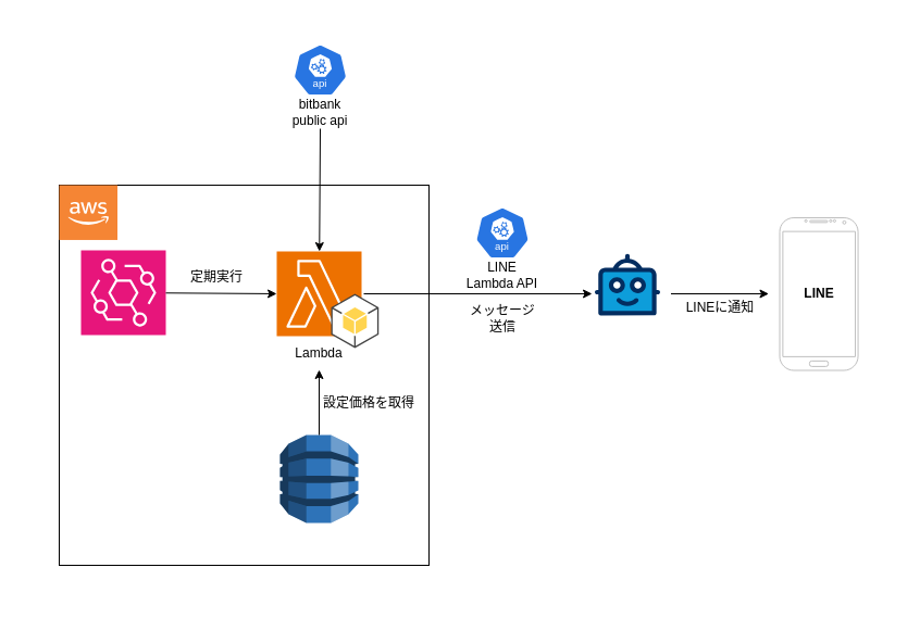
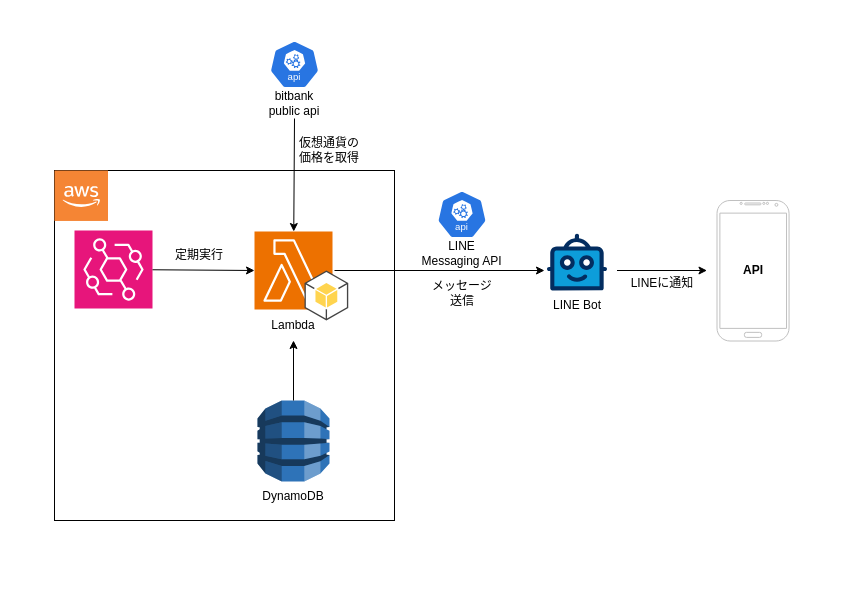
  <mxCell id="0" />
  <mxCell id="1" parent="0" />
  <mxCell id="2" value="" style="group" vertex="1" connectable="0" parent="1"><mxGeometry x="54" y="50" width="770" height="520" as="geometry" /></mxCell>
  <mxCell id="3" value="" style="rounded=0;whiteSpace=wrap;html=1;strokeColor=none;" vertex="1" parent="2"><mxGeometry x="-33.25" y="-30" width="803.25" height="550" as="geometry" /></mxCell>
  <mxCell id="4" value="" style="rounded=0;whiteSpace=wrap;html=1;" vertex="1" parent="2"><mxGeometry y="120" width="340" height="350" as="geometry" /></mxCell>
  <mxCell id="5" value="" style="outlineConnect=0;dashed=0;verticalLabelPosition=bottom;verticalAlign=top;align=center;html=1;shape=mxgraph.aws3.cloud_2;fillColor=#F58534;gradientColor=none;" vertex="1" parent="2"><mxGeometry y="120" width="53.5" height="50.443" as="geometry" /></mxCell>
  <mxCell id="6" value="" style="verticalLabelPosition=bottom;verticalAlign=top;html=1;shadow=0;dashed=0;strokeWidth=1;shape=mxgraph.android.phone2;strokeColor=#c0c0c0;" vertex="1" parent="2"><mxGeometry x="662.5" y="150" width="72.05" height="140.5" as="geometry" /></mxCell>
  <mxCell id="7" value="" style="group" vertex="1" connectable="0" parent="2"><mxGeometry x="360" y="140" width="95" height="78" as="geometry" /></mxCell>
  <mxCell id="8" value="" style="aspect=fixed;sketch=0;html=1;dashed=0;whitespace=wrap;verticalLabelPosition=bottom;verticalAlign=top;fillColor=#2875E2;strokeColor=#ffffff;points=[[0.005,0.63,0],[0.1,0.2,0],[0.9,0.2,0],[0.5,0,0],[0.995,0.63,0],[0.72,0.99,0],[0.5,1,0],[0.28,0.99,0]];shape=mxgraph.kubernetes.icon2;kubernetesLabel=1;prIcon=api" vertex="1" parent="7"><mxGeometry x="22.5" width="50" height="48" as="geometry" /></mxCell>
- <mxCell id="9" value="LINE&lt;div&gt;Lambda API　&lt;/div&gt;" style="text;html=1;align=center;verticalAlign=middle;whiteSpace=wrap;rounded=0;" vertex="1" parent="7"><mxGeometry y="48" width="95" height="30" as="geometry" /></mxCell>
+ <mxCell id="9" value="LINE&lt;div&gt;Messaging API　&lt;/div&gt;" style="text;html=1;align=center;verticalAlign=middle;whiteSpace=wrap;rounded=0;" vertex="1" parent="7"><mxGeometry y="48" width="95" height="30" as="geometry" /></mxCell>
  <mxCell id="10" value="メッセージ送信" style="text;html=1;align=center;verticalAlign=middle;whiteSpace=wrap;rounded=0;" vertex="1" parent="2"><mxGeometry x="372.5" y="228" width="70" height="30" as="geometry" /></mxCell>
  <mxCell id="11" value="" style="group" vertex="1" connectable="0" parent="2"><mxGeometry x="492.5" y="183" width="60" height="87" as="geometry" /></mxCell>
  <mxCell id="12" value="" style="verticalLabelPosition=bottom;aspect=fixed;html=1;shape=mxgraph.salesforce.bots;" vertex="1" parent="11"><mxGeometry width="60" height="57" as="geometry" /></mxCell>
+ <mxCell id="13" value="LINE Bot" style="text;html=1;align=center;verticalAlign=middle;whiteSpace=wrap;rounded=0;" vertex="1" parent="11"><mxGeometry y="57" width="60" height="30" as="geometry" /></mxCell>
  <mxCell id="14" value="" style="endArrow=classic;html=1;rounded=0;" edge="1" parent="2"><mxGeometry width="50" height="50" relative="1" as="geometry"><mxPoint x="562.5" y="220" as="sourcePoint" /><mxPoint x="652.5" y="220" as="targetPoint" /></mxGeometry></mxCell>
  <mxCell id="15" value="LINEに通知" style="text;html=1;align=center;verticalAlign=middle;whiteSpace=wrap;rounded=0;" vertex="1" parent="2"><mxGeometry x="572.5" y="218" width="70" height="30" as="geometry" /></mxCell>
- <mxCell id="16" value="&lt;b&gt;LINE&lt;/b&gt;" style="text;html=1;align=center;verticalAlign=middle;whiteSpace=wrap;rounded=0;" vertex="1" parent="2"><mxGeometry x="668.52" y="205.25" width="60" height="30" as="geometry" /></mxCell>
+ <mxCell id="16" value="&lt;b&gt;API&lt;/b&gt;" style="text;html=1;align=center;verticalAlign=middle;whiteSpace=wrap;rounded=0;" vertex="1" parent="2"><mxGeometry x="668.52" y="205.25" width="60" height="30" as="geometry" /></mxCell>
  <mxCell id="17" value="" style="group" vertex="1" connectable="0" parent="2"><mxGeometry x="210" y="-10" width="60" height="78" as="geometry" /></mxCell>
  <mxCell id="18" value="" style="aspect=fixed;sketch=0;html=1;dashed=0;whitespace=wrap;verticalLabelPosition=bottom;verticalAlign=top;fillColor=#2875E2;strokeColor=#ffffff;points=[[0.005,0.63,0],[0.1,0.2,0],[0.9,0.2,0],[0.5,0,0],[0.995,0.63,0],[0.72,0.99,0],[0.5,1,0],[0.28,0.99,0]];shape=mxgraph.kubernetes.icon2;kubernetesLabel=1;prIcon=api" vertex="1" parent="17"><mxGeometry x="5" width="50" height="48" as="geometry" /></mxCell>
  <mxCell id="19" value="bitbank public api" style="text;html=1;align=center;verticalAlign=middle;whiteSpace=wrap;rounded=0;" vertex="1" parent="17"><mxGeometry y="48" width="60" height="30" as="geometry" /></mxCell>
  <mxCell id="20" value="" style="group" vertex="1" connectable="0" parent="1"><mxGeometry x="74" y="230" width="373.5" height="281" as="geometry" /></mxCell>
  <mxCell id="21" value="" style="sketch=0;points=[[0,0,0],[0.25,0,0],[0.5,0,0],[0.75,0,0],[1,0,0],[0,1,0],[0.25,1,0],[0.5,1,0],[0.75,1,0],[1,1,0],[0,0.25,0],[0,0.5,0],[0,0.75,0],[1,0.25,0],[1,0.5,0],[1,0.75,0]];outlineConnect=0;fontColor=#232F3E;fillColor=#E7157B;strokeColor=#ffffff;dashed=0;verticalLabelPosition=bottom;verticalAlign=top;align=center;html=1;fontSize=12;fontStyle=0;aspect=fixed;shape=mxgraph.aws4.resourceIcon;resIcon=mxgraph.aws4.eventbridge;" vertex="1" parent="20"><mxGeometry width="78" height="78" as="geometry" /></mxCell>
  <mxCell id="22" style="edgeStyle=orthogonalEdgeStyle;rounded=0;orthogonalLoop=1;jettySize=auto;html=1;exitX=0.5;exitY=1;exitDx=0;exitDy=0;exitPerimeter=0;" edge="1" parent="20" source="21" target="21"><mxGeometry relative="1" as="geometry" /></mxCell>
  <mxCell id="23" value="定期実行" style="text;html=1;align=center;verticalAlign=middle;whiteSpace=wrap;rounded=0;" vertex="1" parent="20"><mxGeometry x="95" y="10" width="60" height="30" as="geometry" /></mxCell>
  <mxCell id="24" value="" style="endArrow=classic;html=1;rounded=0;" edge="1" parent="20"><mxGeometry width="50" height="50" relative="1" as="geometry"><mxPoint x="260" y="40" as="sourcePoint" /><mxPoint x="470" y="40" as="targetPoint" /></mxGeometry></mxCell>
  <mxCell id="25" value="" style="group" vertex="1" connectable="0" parent="20"><mxGeometry x="183" y="170" width="72" height="111" as="geometry" /></mxCell>
  <mxCell id="26" value="" style="outlineConnect=0;dashed=0;verticalLabelPosition=bottom;verticalAlign=top;align=center;html=1;shape=mxgraph.aws3.dynamo_db;fillColor=#2E73B8;gradientColor=none;" vertex="1" parent="25"><mxGeometry width="72" height="81" as="geometry" /></mxCell>
- <mxCell id="28" value="設定価格を取得" style="text;html=1;align=center;verticalAlign=middle;whiteSpace=wrap;rounded=0;" vertex="1" parent="20"><mxGeometry x="220" y="125.5" width="90" height="30" as="geometry" /></mxCell>
+ <mxCell id="27" value="DynamoDB" style="text;html=1;align=center;verticalAlign=middle;whiteSpace=wrap;rounded=0;" vertex="1" parent="25"><mxGeometry x="6" y="81" width="60" height="30" as="geometry" /></mxCell>
  <mxCell id="29" value="" style="group" vertex="1" connectable="0" parent="1"><mxGeometry x="254" y="231" width="93.75" height="109" as="geometry" /></mxCell>
  <mxCell id="30" value="" style="sketch=0;points=[[0,0,0],[0.25,0,0],[0.5,0,0],[0.75,0,0],[1,0,0],[0,1,0],[0.25,1,0],[0.5,1,0],[0.75,1,0],[1,1,0],[0,0.25,0],[0,0.5,0],[0,0.75,0],[1,0.25,0],[1,0.5,0],[1,0.75,0]];outlineConnect=0;fontColor=#232F3E;fillColor=#ED7100;strokeColor=#ffffff;dashed=0;verticalLabelPosition=bottom;verticalAlign=top;align=center;html=1;fontSize=12;fontStyle=0;aspect=fixed;shape=mxgraph.aws4.resourceIcon;resIcon=mxgraph.aws4.lambda;" vertex="1" parent="29"><mxGeometry width="78" height="78" as="geometry" /></mxCell>
  <mxCell id="31" value="" style="outlineConnect=0;dashed=0;verticalLabelPosition=bottom;verticalAlign=top;align=center;html=1;shape=mxgraph.aws3.android;fillColor=#FFD44F;gradientColor=none;" vertex="1" parent="29"><mxGeometry x="50" y="39" width="43.75" height="50" as="geometry" /></mxCell>
  <mxCell id="32" value="Lambda" style="text;html=1;align=center;verticalAlign=middle;whiteSpace=wrap;rounded=0;" vertex="1" parent="29"><mxGeometry x="9" y="79" width="60" height="30" as="geometry" /></mxCell>
  <mxCell id="33" value="" style="endArrow=classic;html=1;rounded=0;entryX=0;entryY=0.5;entryDx=0;entryDy=0;entryPerimeter=0;" edge="1" parent="1" source="21" target="30"><mxGeometry width="50" height="50" relative="1" as="geometry"><mxPoint x="324" y="310" as="sourcePoint" /><mxPoint x="374" y="260" as="targetPoint" /></mxGeometry></mxCell>
  <mxCell id="34" value="" style="endArrow=classic;html=1;rounded=0;exitX=0.5;exitY=1;exitDx=0;exitDy=0;" edge="1" parent="1" source="19" target="30"><mxGeometry width="50" height="50" relative="1" as="geometry"><mxPoint x="324" y="310" as="sourcePoint" /><mxPoint x="374" y="260" as="targetPoint" /></mxGeometry></mxCell>
+ <mxCell id="35" value="仮想通貨の価格を取得" style="text;html=1;align=center;verticalAlign=middle;whiteSpace=wrap;rounded=0;" vertex="1" parent="1"><mxGeometry x="294" y="130" width="70" height="40" as="geometry" /></mxCell>
  <mxCell id="36" value="" style="endArrow=classic;html=1;rounded=0;entryX=0.5;entryY=1;entryDx=0;entryDy=0;" edge="1" parent="1" source="26" target="32"><mxGeometry width="50" height="50" relative="1" as="geometry"><mxPoint x="254" y="360" as="sourcePoint" /><mxPoint x="304" y="310" as="targetPoint" /></mxGeometry></mxCell>
